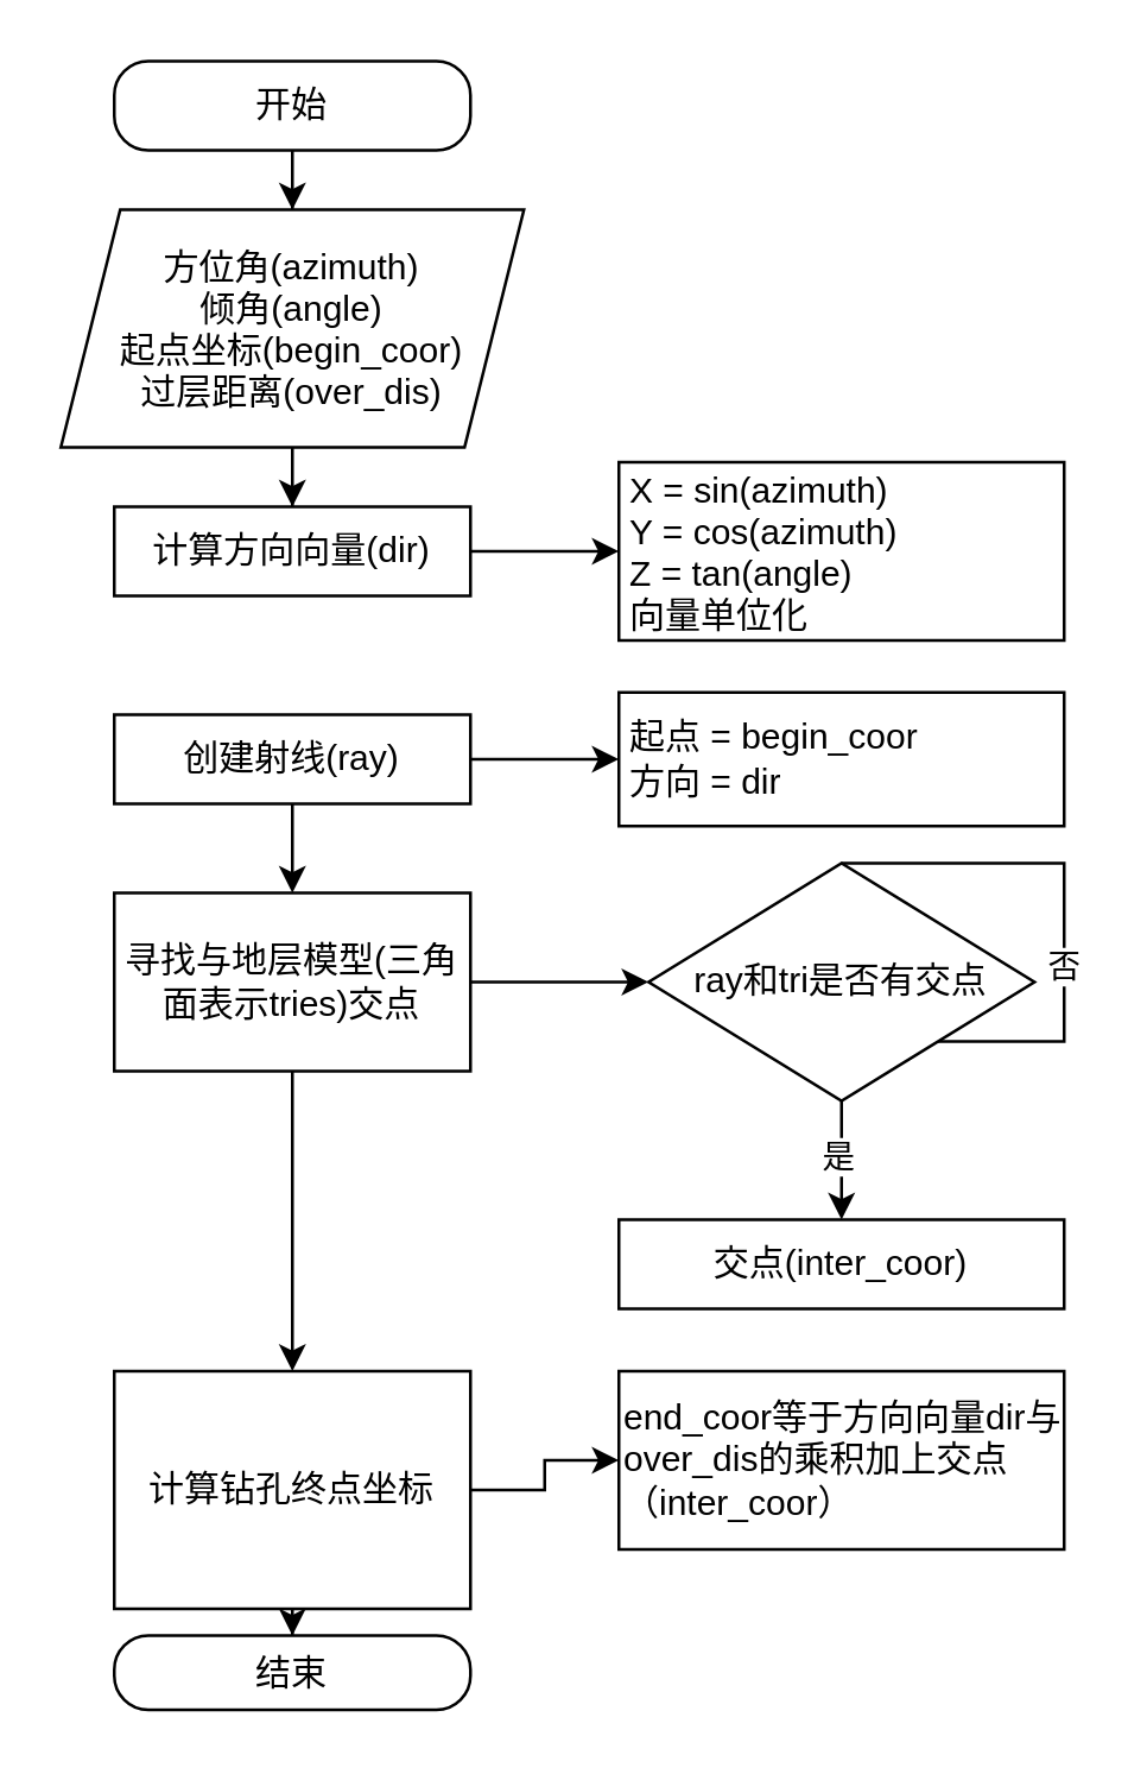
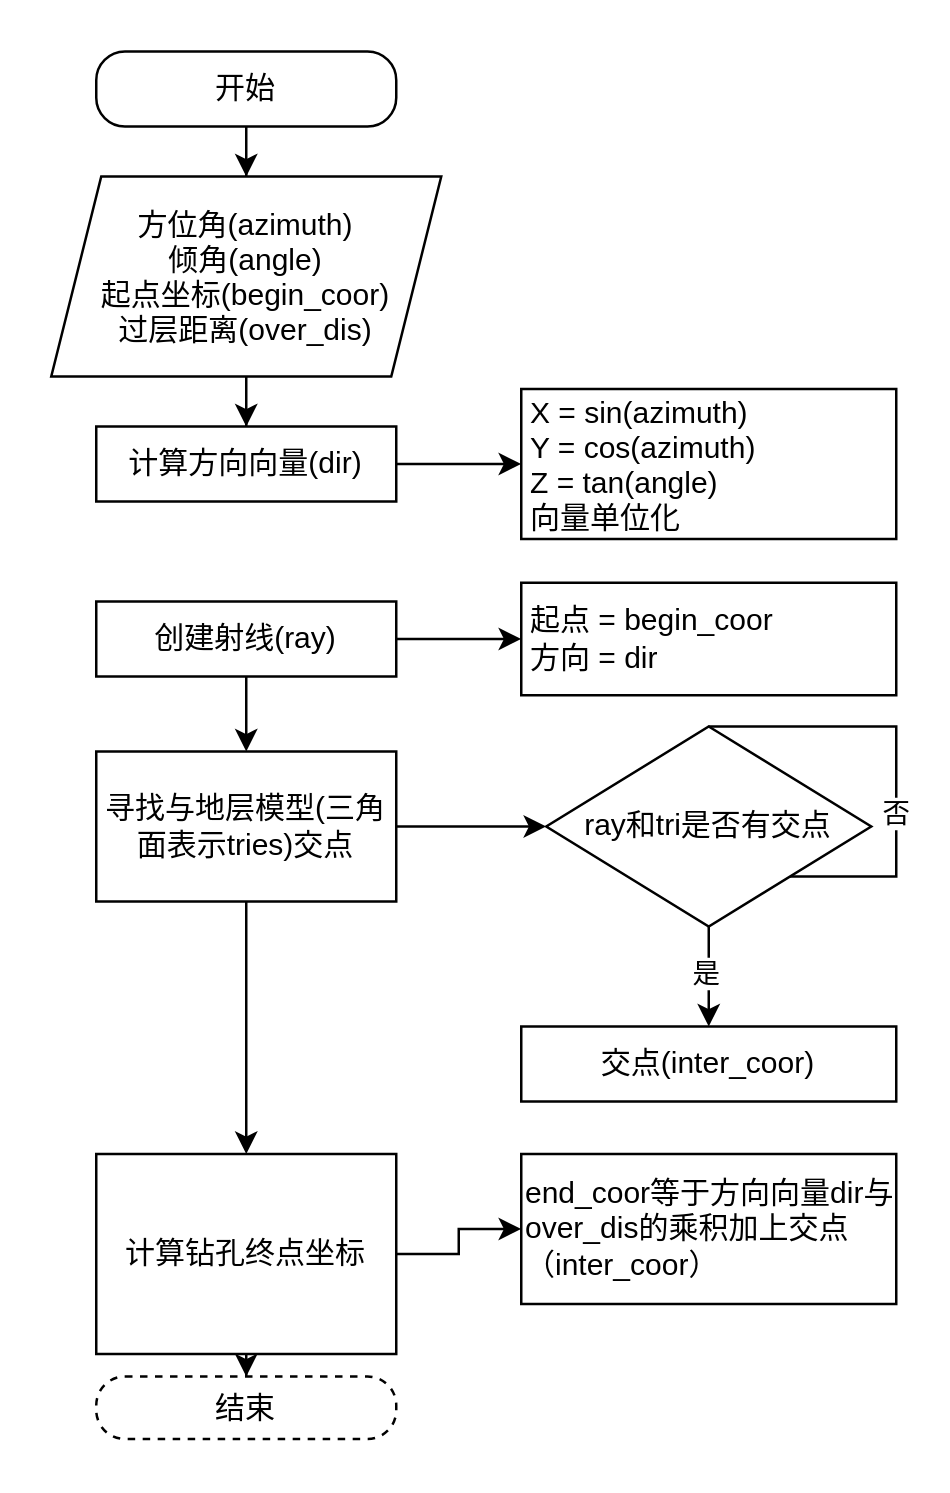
  <mxCell id="0" />
  <mxCell id="1" parent="0" />
  <mxCell id="2" value="" style="edgeStyle=orthogonalEdgeStyle;rounded=0;orthogonalLoop=1;jettySize=auto;html=1;" parent="1" source="3" target="5" edge="1"><mxGeometry relative="1" as="geometry" /></mxCell>
  <mxCell id="3" value="开始" style="rounded=1;whiteSpace=wrap;html=1;fontSize=12;glass=0;strokeWidth=1;shadow=0;absoluteArcSize=1;arcSize=23;" parent="1" vertex="1"><mxGeometry x="38" y="20" width="120" height="30" as="geometry" /></mxCell>
  <mxCell id="4" value="" style="edgeStyle=orthogonalEdgeStyle;rounded=0;orthogonalLoop=1;jettySize=auto;html=1;" parent="1" source="5" target="7" edge="1"><mxGeometry relative="1" as="geometry" /></mxCell>
  <mxCell id="5" value="方位角(azimuth)&#10;倾角(angle)&#10;起点坐标(begin_coor)&#10;过层距离(over_dis)" style="shape=parallelogram;perimeter=parallelogramPerimeter;fixedSize=1;verticalAlign=middle;horizontal=1;fontSize=12;spacingTop=0;spacing=0;align=center;" parent="1" vertex="1"><mxGeometry x="20" y="70" width="156" height="80" as="geometry" /></mxCell>
  <mxCell id="6" value="" style="edgeStyle=orthogonalEdgeStyle;rounded=0;orthogonalLoop=1;jettySize=auto;html=1;" parent="1" source="7" target="8" edge="1"><mxGeometry relative="1" as="geometry" /></mxCell>
  <mxCell id="7" value="计算方向向量(dir)" style="whiteSpace=wrap;html=1;spacingTop=0;spacing=0;" parent="1" vertex="1"><mxGeometry x="38" y="170" width="120" height="30" as="geometry" /></mxCell>
  <mxCell id="8" value="X = sin(azimuth)&#10;Y = cos(azimuth)&#10;Z = tan(angle)&#10;向量单位化" style="spacingTop=0;spacing=2;align=left;spacingLeft=2;" parent="1" vertex="1"><mxGeometry x="208" y="155" width="150" height="60" as="geometry" /></mxCell>
  <mxCell id="9" value="" style="edgeStyle=orthogonalEdgeStyle;rounded=0;orthogonalLoop=1;jettySize=auto;html=1;" parent="1" source="11" target="12" edge="1"><mxGeometry relative="1" as="geometry" /></mxCell>
  <mxCell id="10" value="" style="edgeStyle=orthogonalEdgeStyle;rounded=0;orthogonalLoop=1;jettySize=auto;html=1;" parent="1" source="11" target="15" edge="1"><mxGeometry relative="1" as="geometry" /></mxCell>
  <mxCell id="11" value="创建射线(ray)" style="whiteSpace=wrap;html=1;spacingTop=0;spacing=0;" parent="1" vertex="1"><mxGeometry x="38" y="240" width="120" height="30" as="geometry" /></mxCell>
  <mxCell id="12" value="&lt;div&gt;起点 = begin_coor&lt;/div&gt;&lt;div&gt;方向 = dir&lt;/div&gt;" style="whiteSpace=wrap;html=1;spacingTop=0;spacing=2;align=left;spacingLeft=2;" parent="1" vertex="1"><mxGeometry x="208" y="232.5" width="150" height="45" as="geometry" /></mxCell>
  <mxCell id="13" value="" style="edgeStyle=orthogonalEdgeStyle;rounded=0;orthogonalLoop=1;jettySize=auto;html=1;" parent="1" source="15" target="21" edge="1"><mxGeometry relative="1" as="geometry" /></mxCell>
  <mxCell id="14" value="" style="edgeStyle=orthogonalEdgeStyle;rounded=0;orthogonalLoop=1;jettySize=auto;html=1;" parent="1" source="15" target="25" edge="1"><mxGeometry relative="1" as="geometry" /></mxCell>
  <mxCell id="15" value="寻找与地层模型(三角面表示tries)交点" style="whiteSpace=wrap;html=1;spacingTop=0;spacing=0;" parent="1" vertex="1"><mxGeometry x="38" y="300" width="120" height="60" as="geometry" /></mxCell>
  <mxCell id="16" value="" style="edgeStyle=orthogonalEdgeStyle;rounded=0;orthogonalLoop=1;jettySize=auto;html=1;" parent="1" source="21" target="22" edge="1"><mxGeometry relative="1" as="geometry" /></mxCell>
  <mxCell id="17" value="是" style="edgeLabel;html=1;align=center;verticalAlign=middle;resizable=0;points=[];" parent="16" vertex="1" connectable="0"><mxGeometry x="-0.111" y="-2" relative="1" as="geometry"><mxPoint as="offset" /></mxGeometry></mxCell>
  <mxCell id="18" value="" style="edgeStyle=orthogonalEdgeStyle;rounded=0;orthogonalLoop=1;jettySize=auto;html=1;entryX=1;entryY=0;entryDx=0;entryDy=0;exitX=1;exitY=0;exitDx=0;exitDy=0;" parent="1" source="21" target="21" edge="1"><mxGeometry relative="1" as="geometry"><mxPoint x="433" y="330" as="targetPoint" /></mxGeometry></mxCell>
  <mxCell id="19" value="" style="edgeStyle=orthogonalEdgeStyle;rounded=0;orthogonalLoop=1;jettySize=auto;html=1;entryX=1;entryY=0;entryDx=0;entryDy=0;" parent="1" source="21" target="21" edge="1"><mxGeometry relative="1" as="geometry"><mxPoint x="388" y="280" as="targetPoint" /><Array as="points"><mxPoint x="358" y="290" /><mxPoint x="358" y="350" /><mxPoint x="316" y="350" /></Array></mxGeometry></mxCell>
  <mxCell id="20" value="否" style="edgeLabel;html=1;align=center;verticalAlign=middle;resizable=0;points=[];" parent="19" vertex="1" connectable="0"><mxGeometry x="0.002" y="-1" relative="1" as="geometry"><mxPoint as="offset" /></mxGeometry></mxCell>
  <mxCell id="21" value="ray和tri是否有交点" style="rhombus;whiteSpace=wrap;html=1;spacingTop=0;spacing=0;" parent="1" vertex="1"><mxGeometry x="218" y="290" width="130" height="80" as="geometry" /></mxCell>
  <mxCell id="22" value="交点(inter_coor)" style="whiteSpace=wrap;html=1;spacingTop=0;spacing=0;" parent="1" vertex="1"><mxGeometry x="208" y="410" width="150" height="30" as="geometry" /></mxCell>
  <mxCell id="23" value="" style="edgeStyle=orthogonalEdgeStyle;rounded=0;orthogonalLoop=1;jettySize=auto;html=1;" parent="1" source="25" target="26" edge="1"><mxGeometry relative="1" as="geometry" /></mxCell>
  <mxCell id="24" value="" style="edgeStyle=orthogonalEdgeStyle;rounded=0;orthogonalLoop=1;jettySize=auto;html=1;" parent="1" source="25" target="27" edge="1"><mxGeometry relative="1" as="geometry" /></mxCell>
  <mxCell id="25" value="计算钻孔终点坐标" style="whiteSpace=wrap;html=1;spacingTop=0;spacing=0;" parent="1" vertex="1"><mxGeometry x="38" y="461" width="120" height="80" as="geometry" /></mxCell>
  <mxCell id="26" value="&lt;span lang=&quot;EN-US&quot; style=&quot;font-size: 12px;&quot;&gt;end_coor等于方向向量dir与over_dis&lt;/span&gt;&lt;span style=&quot;background-color: initial; font-size: 12px;&quot;&gt;的乘积加上交点（inter_coor）&lt;/span&gt;" style="whiteSpace=wrap;html=1;spacingTop=0;spacing=2;align=left;fontSize=12;" parent="1" vertex="1"><mxGeometry x="208" y="461" width="150" height="60" as="geometry" /></mxCell>
- <mxCell id="27" value="结束" style="rounded=1;whiteSpace=wrap;html=1;spacingTop=0;spacing=0;absoluteArcSize=1;arcSize=23;" parent="1" vertex="1"><mxGeometry x="38" y="550" width="120" height="25" as="geometry" /></mxCell>
+ <mxCell id="27" value="结束" style="rounded=1;whiteSpace=wrap;html=1;spacingTop=0;spacing=0;absoluteArcSize=1;arcSize=23;dashed=1;" parent="1" vertex="1"><mxGeometry x="38" y="550" width="120" height="25" as="geometry" /></mxCell>
